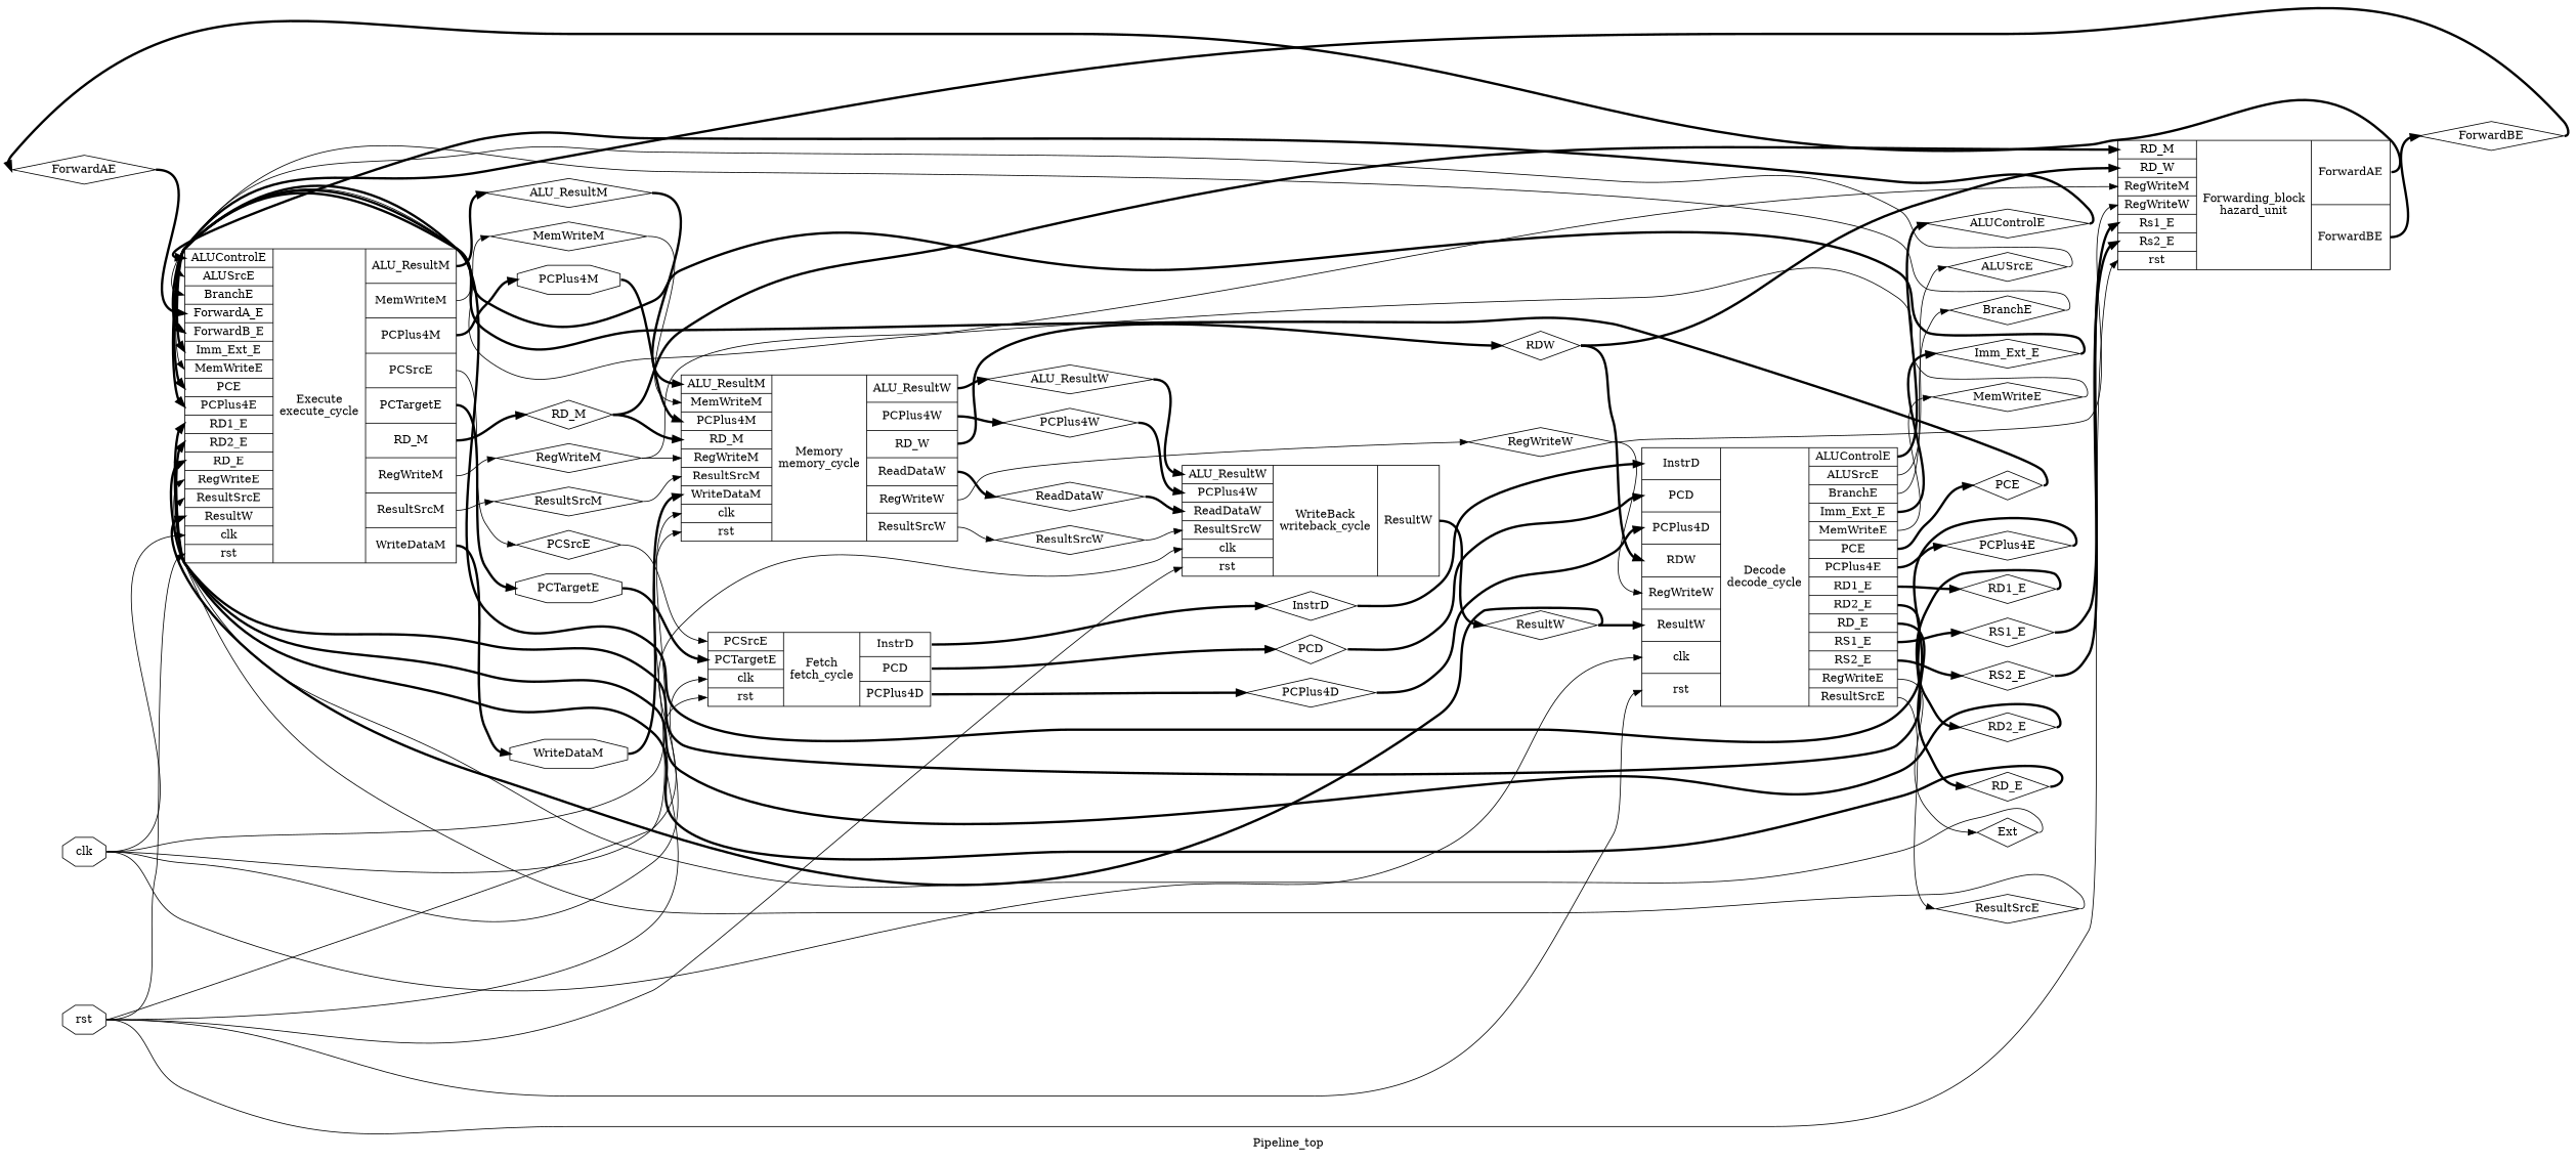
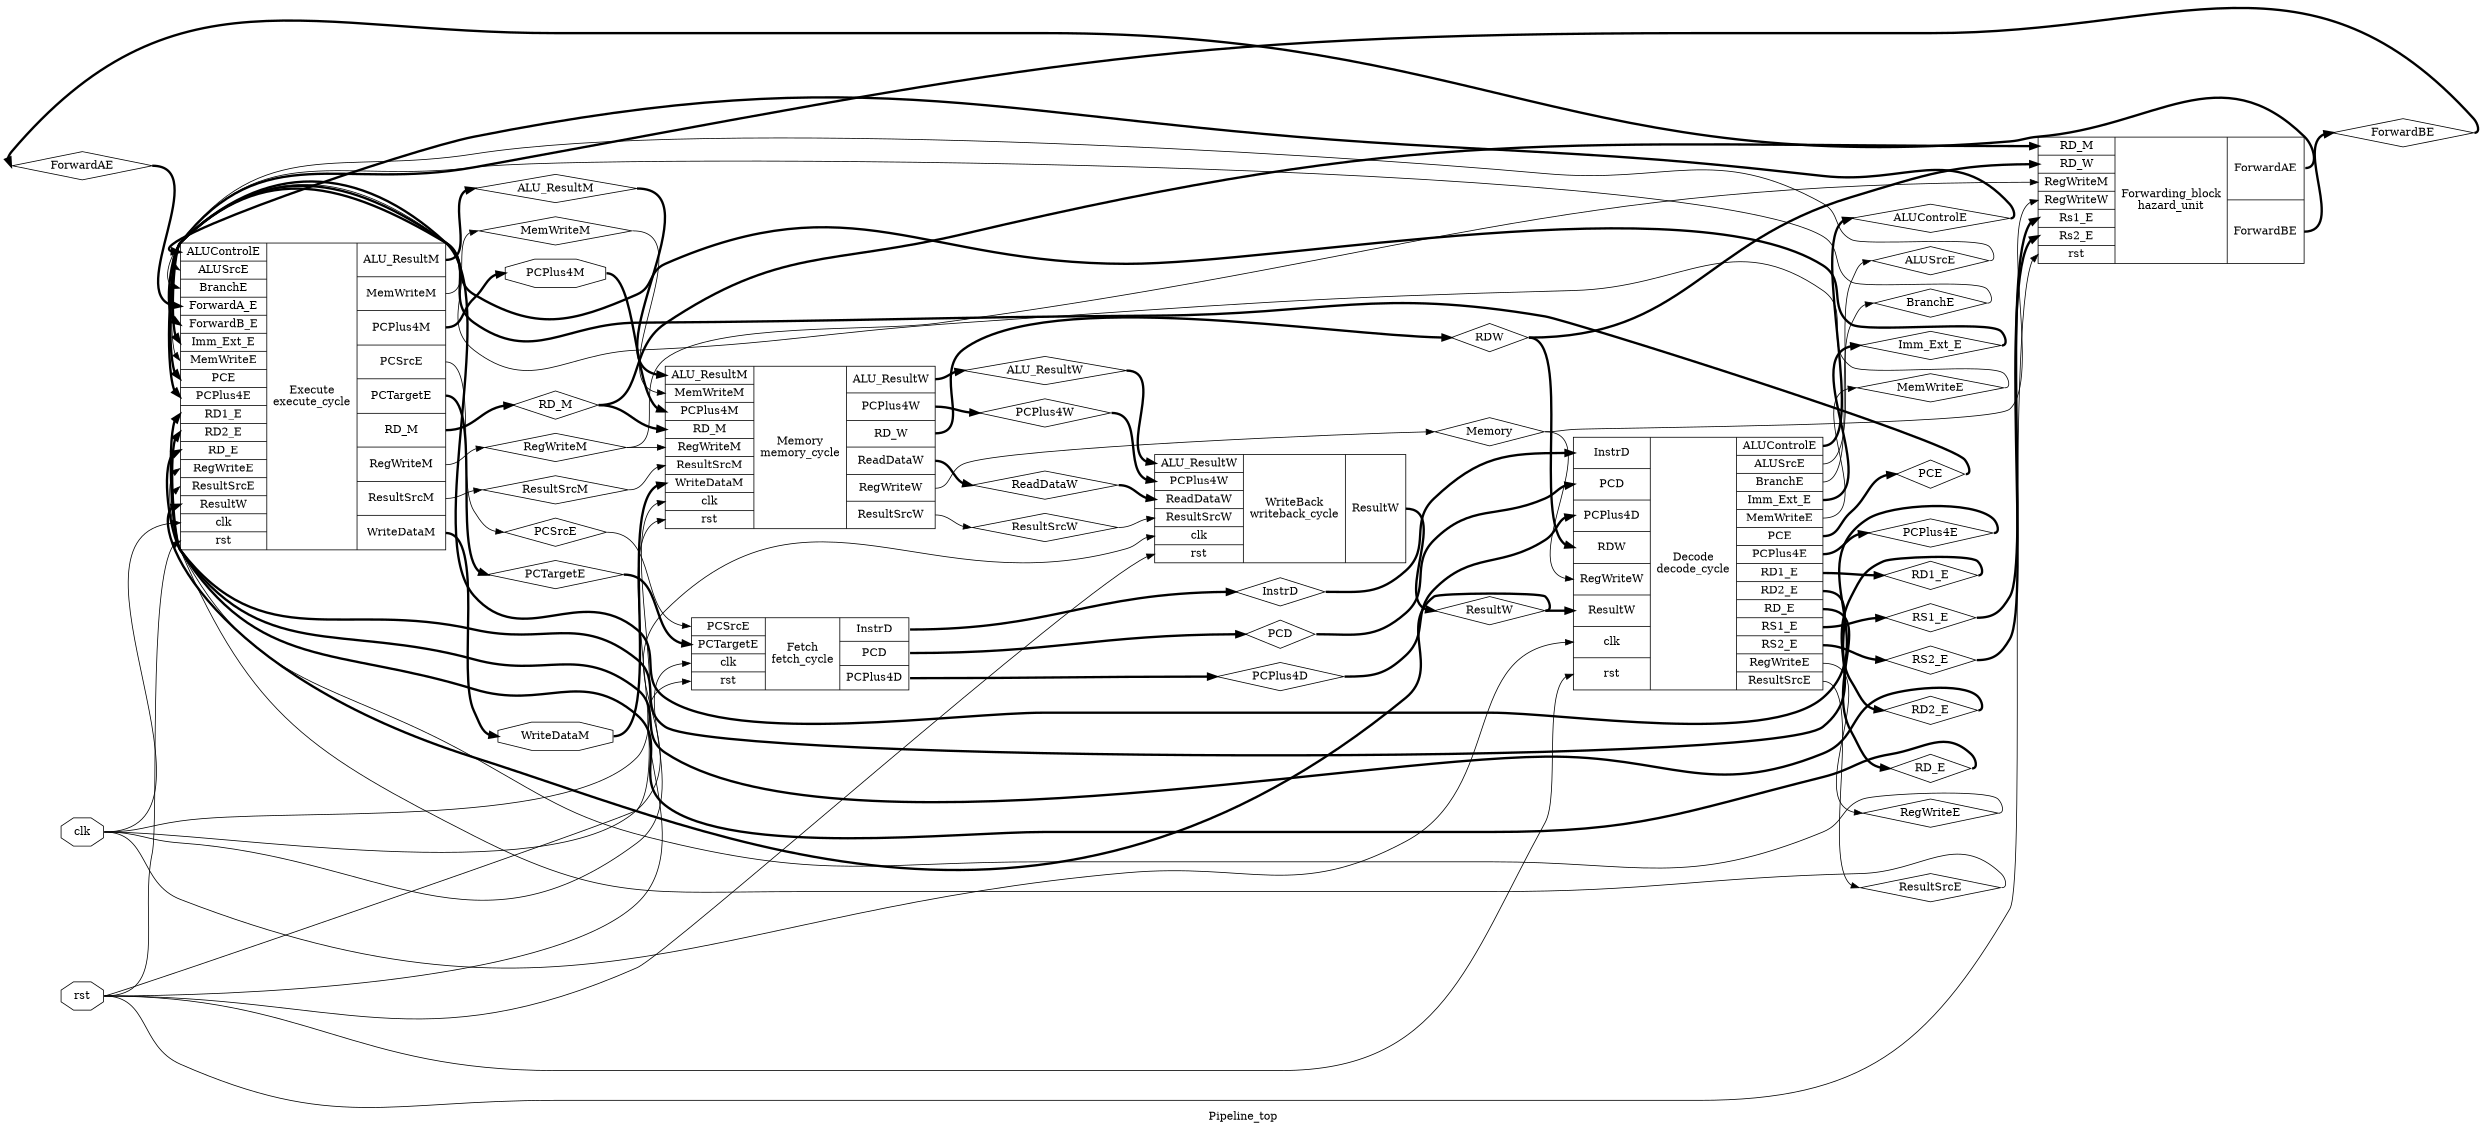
  digraph {
    label=Pipeline_top
    rankdir=LR
    remincross=true
    node [color=black fontcolor=black shape=diamond]
    edge [color=black fontcolor=black headport=w style="setlinewidth(3)" tailport=e]
    n1 [label=ForwardAE]
    n2 [label="{{<p24> ALUControlE|<p32> ALUSrcE|<p29> BranchE|<p44> ForwardA_E|<p45> ForwardB_E|<p13> Imm_Ext_E|<p31> MemWriteE|<p12> PCE|<p11> PCPlus4E|<p15> RD1_E|<p14> RD2_E|<p23> RD_E|<p33> RegWriteE|<p30> ResultSrcE|<p16> ResultW|<p37> clk|<p36> rst}|Execute\nexecute_cycle|{<p8> ALU_ResultM|<p27> MemWriteM|<p10> PCPlus4M|<p35> PCSrcE|<p20> PCTargetE|<p22> RD_M|<p28> RegWriteM|<p26> ResultSrcM|<p9> WriteDataM}}" shape=record color="" fontcolor=""]
    n3 [label=ALU_ResultM]
    n4 [label=WriteDataM shape=octagon]
    n5 [label=PCPlus4M shape=octagon]
-   n6 [label=PCTargetE shape=octagon]
+   n6 [label=PCTargetE]
    n7 [label=RD_M]
    n8 [label=ResultSrcM]
    n9 [label=MemWriteM]
    n10 [label=RegWriteM]
    n11 [label=PCSrcE]
    n12 [label=ForwardBE]
    n13 [label=RS2_E]
    n14 [label="{{<p22> RD_M|<p38> RD_W|<p28> RegWriteM|<p34> RegWriteW|<p39> Rs1_E|<p40> Rs2_E|<p36> rst}|Forwarding_block\nhazard_unit|{<p1> ForwardAE|<p2> ForwardBE}}" shape=record color="" fontcolor=""]
    n15 [label=RS1_E]
    n16 [label=ReadDataW]
    n17 [label="{{<p6> ALU_ResultW|<p7> PCPlus4W|<p5> ReadDataW|<p25> ResultSrcW|<p37> clk|<p36> rst}|WriteBack\nwriteback_cycle|{<p16> ResultW}}" shape=record color="" fontcolor=""]
    n18 [label=ResultW]
    n19 [label=ALU_ResultW]
    n20 [label=PCPlus4W]
    n21 [label="{{<p8> ALU_ResultM|<p27> MemWriteM|<p10> PCPlus4M|<p22> RD_M|<p28> RegWriteM|<p26> ResultSrcM|<p9> WriteDataM|<p37> clk|<p36> rst}|Memory\nmemory_cycle|{<p6> ALU_ResultW|<p7> PCPlus4W|<p38> RD_W|<p5> ReadDataW|<p34> RegWriteW|<p25> ResultSrcW}}" shape=record color="" fontcolor=""]
    n22 [label=RDW]
    n23 [label=ResultSrcW]
-   n24 [label=RegWriteW]
+   n24 [label=Memory]
    n25 [label=PCPlus4E]
    n26 [label=PCE]
    n27 [label=Imm_Ext_E]
    n28 [label=RD2_E]
    n29 [label=RD1_E]
    n30 [label="{{<p19> InstrD|<p18> PCD|<p17> PCPlus4D|<p21> RDW|<p34> RegWriteW|<p16> ResultW|<p37> clk|<p36> rst}|Decode\ndecode_cycle|{<p24> ALUControlE|<p32> ALUSrcE|<p29> BranchE|<p13> Imm_Ext_E|<p31> MemWriteE|<p12> PCE|<p11> PCPlus4E|<p15> RD1_E|<p14> RD2_E|<p23> RD_E|<p4> RS1_E|<p3> RS2_E|<p33> RegWriteE|<p30> ResultSrcE}}" shape=record color="" fontcolor=""]
    n31 [label=RD_E]
    n32 [label=ALUControlE]
    n33 [label=BranchE]
    n34 [label=ResultSrcE]
    n35 [label=MemWriteE]
    n36 [label=ALUSrcE]
-   n37 [label=Ext]
+   n37 [label=RegWriteE]
    n38 [label=PCPlus4D]
    n39 [label=PCD]
    n40 [label=InstrD]
    n41 [label="{{<p35> PCSrcE|<p20> PCTargetE|<p37> clk|<p36> rst}|Fetch\nfetch_cycle|{<p19> InstrD|<p18> PCD|<p17> PCPlus4D}}" shape=record color="" fontcolor=""]
    n42 [label=rst shape=octagon]
    n43 [label=clk shape=octagon]
    n1 -> n2 [headport="p44:w"]
    n2 -> n3 [tailport="p8:e"]
    n2 -> n4 [tailport="p9:e"]
    n2 -> n5 [tailport="p10:e"]
    n2 -> n6 [tailport="p20:e"]
    n2 -> n7 [tailport="p22:e"]
    n2 -> n8 [tailport="p26:e" style=""]
    n2 -> n9 [tailport="p27:e" style=""]
    n2 -> n10 [tailport="p28:e" style=""]
    n2 -> n11 [tailport="p35:e" style=""]
    n3 -> n21 [headport="p8:w"]
    n4 -> n21 [headport="p9:w"]
    n5 -> n21 [headport="p10:w"]
    n6 -> n41 [headport="p20:w"]
    n7 -> n14 [headport="p22:w"]
    n7 -> n21 [headport="p22:w"]
    n8 -> n21 [headport="p26:w" style=""]
    n9 -> n21 [headport="p27:w" style=""]
    n10 -> n14 [headport="p28:w" style=""]
    n10 -> n21 [headport="p28:w" style=""]
    n11 -> n41 [headport="p35:w" style=""]
    n12 -> n2 [headport="p45:w"]
    n13 -> n14 [headport="p40:w"]
    n14 -> n1 [tailport="p1:e"]
    n14 -> n12 [tailport="p2:e"]
    n15 -> n14 [headport="p39:w"]
    n16 -> n17 [headport="p5:w"]
    n17 -> n18 [tailport="p16:e"]
    n18 -> n2 [headport="p16:w"]
    n18 -> n30 [headport="p16:w"]
    n19 -> n17 [headport="p6:w"]
    n20 -> n17 [headport="p7:w"]
    n21 -> n16 [tailport="p5:e"]
    n21 -> n19 [tailport="p6:e"]
    n21 -> n20 [tailport="p7:e"]
    n21 -> n22 [tailport="p38:e"]
    n21 -> n23 [tailport="p25:e" style=""]
    n21 -> n24 [tailport="p34:e" style=""]
    n22 -> n14 [headport="p38:w"]
    n22 -> n30 [headport="p21:w"]
    n23 -> n17 [headport="p25:w" style=""]
    n24 -> n14 [headport="p34:w" style=""]
    n24 -> n30 [headport="p34:w" style=""]
    n25 -> n2 [headport="p11:w"]
    n26 -> n2 [headport="p12:w"]
    n27 -> n2 [headport="p13:w"]
    n28 -> n2 [headport="p14:w"]
    n29 -> n2 [headport="p15:w"]
    n30 -> n13 [tailport="p3:e"]
    n30 -> n15 [tailport="p4:e"]
    n30 -> n25 [tailport="p11:e"]
    n30 -> n26 [tailport="p12:e"]
    n30 -> n27 [tailport="p13:e"]
    n30 -> n28 [tailport="p14:e"]
    n30 -> n29 [tailport="p15:e"]
    n30 -> n31 [tailport="p23:e"]
    n30 -> n32 [tailport="p24:e"]
    n30 -> n33 [tailport="p29:e" style=""]
    n30 -> n34 [tailport="p30:e" style=""]
    n30 -> n35 [tailport="p31:e" style=""]
    n30 -> n36 [tailport="p32:e" style=""]
    n30 -> n37 [tailport="p33:e" style=""]
    n31 -> n2 [headport="p23:w"]
    n32 -> n2 [headport="p24:w"]
    n33 -> n2 [headport="p29:w" style=""]
    n34 -> n2 [headport="p30:w" style=""]
    n35 -> n2 [headport="p31:w" style=""]
    n36 -> n2 [headport="p32:w" style=""]
    n37 -> n2 [headport="p33:w" style=""]
    n38 -> n30 [headport="p17:w"]
    n39 -> n30 [headport="p18:w"]
    n40 -> n30 [headport="p19:w"]
    n41 -> n38 [tailport="p17:e"]
    n41 -> n39 [tailport="p18:e"]
    n41 -> n40 [tailport="p19:e"]
    n42 -> n2 [headport="p36:w" style=""]
    n42 -> n14 [headport="p36:w" style=""]
    n42 -> n17 [headport="p36:w" style=""]
    n42 -> n21 [headport="p36:w" style=""]
    n42 -> n30 [headport="p36:w" style=""]
    n42 -> n41 [headport="p36:w" style=""]
    n43 -> n2 [headport="p37:w" style=""]
    n43 -> n17 [headport="p37:w" style=""]
    n43 -> n21 [headport="p37:w" style=""]
    n43 -> n30 [headport="p37:w" style=""]
    n43 -> n41 [headport="p37:w" style=""]
  }
